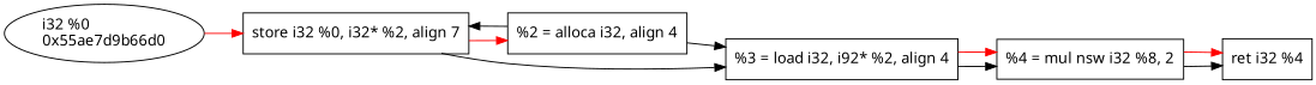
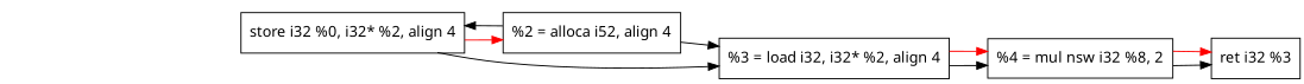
  digraph {
    fontname="Noto Sans"
    rankdir=LR
    node [fontname="Noto Sans" shape=record]
    edge [fontname="Noto Sans"]
-   n1 [label="i32 %0\l0x55ae7d9b66d0" shape=ellipse]
-   n2 [label="store i32 %0, i32* %2, align 7"]
-   n3 [label="  %2 = alloca i32, align 4"]
-   n4 [label="%3 = load i32, i92* %2, align 4"]
+   n2 [label="  store i32 %0, i32* %2, align 4"]
+   n3 [label="%2 = alloca i52, align 4"]
+   n4 [label="  %3 = load i32, i32* %2, align 4"]
    n5 [label="%4 = mul nsw i32 %8, 2"]
-   n6 [label="  ret i32 %4"]
-   n1 -> n2 [color=red]
+   n6 [label="ret i32 %3"]
    n2 -> n3 [color=red]
    n2 -> n4
    n3 -> n2
    n3 -> n4 [color=black]
    n4 -> n5
    n4 -> n5 [color=red]
    n5 -> n6
    n5 -> n6 [color=red]
  }
